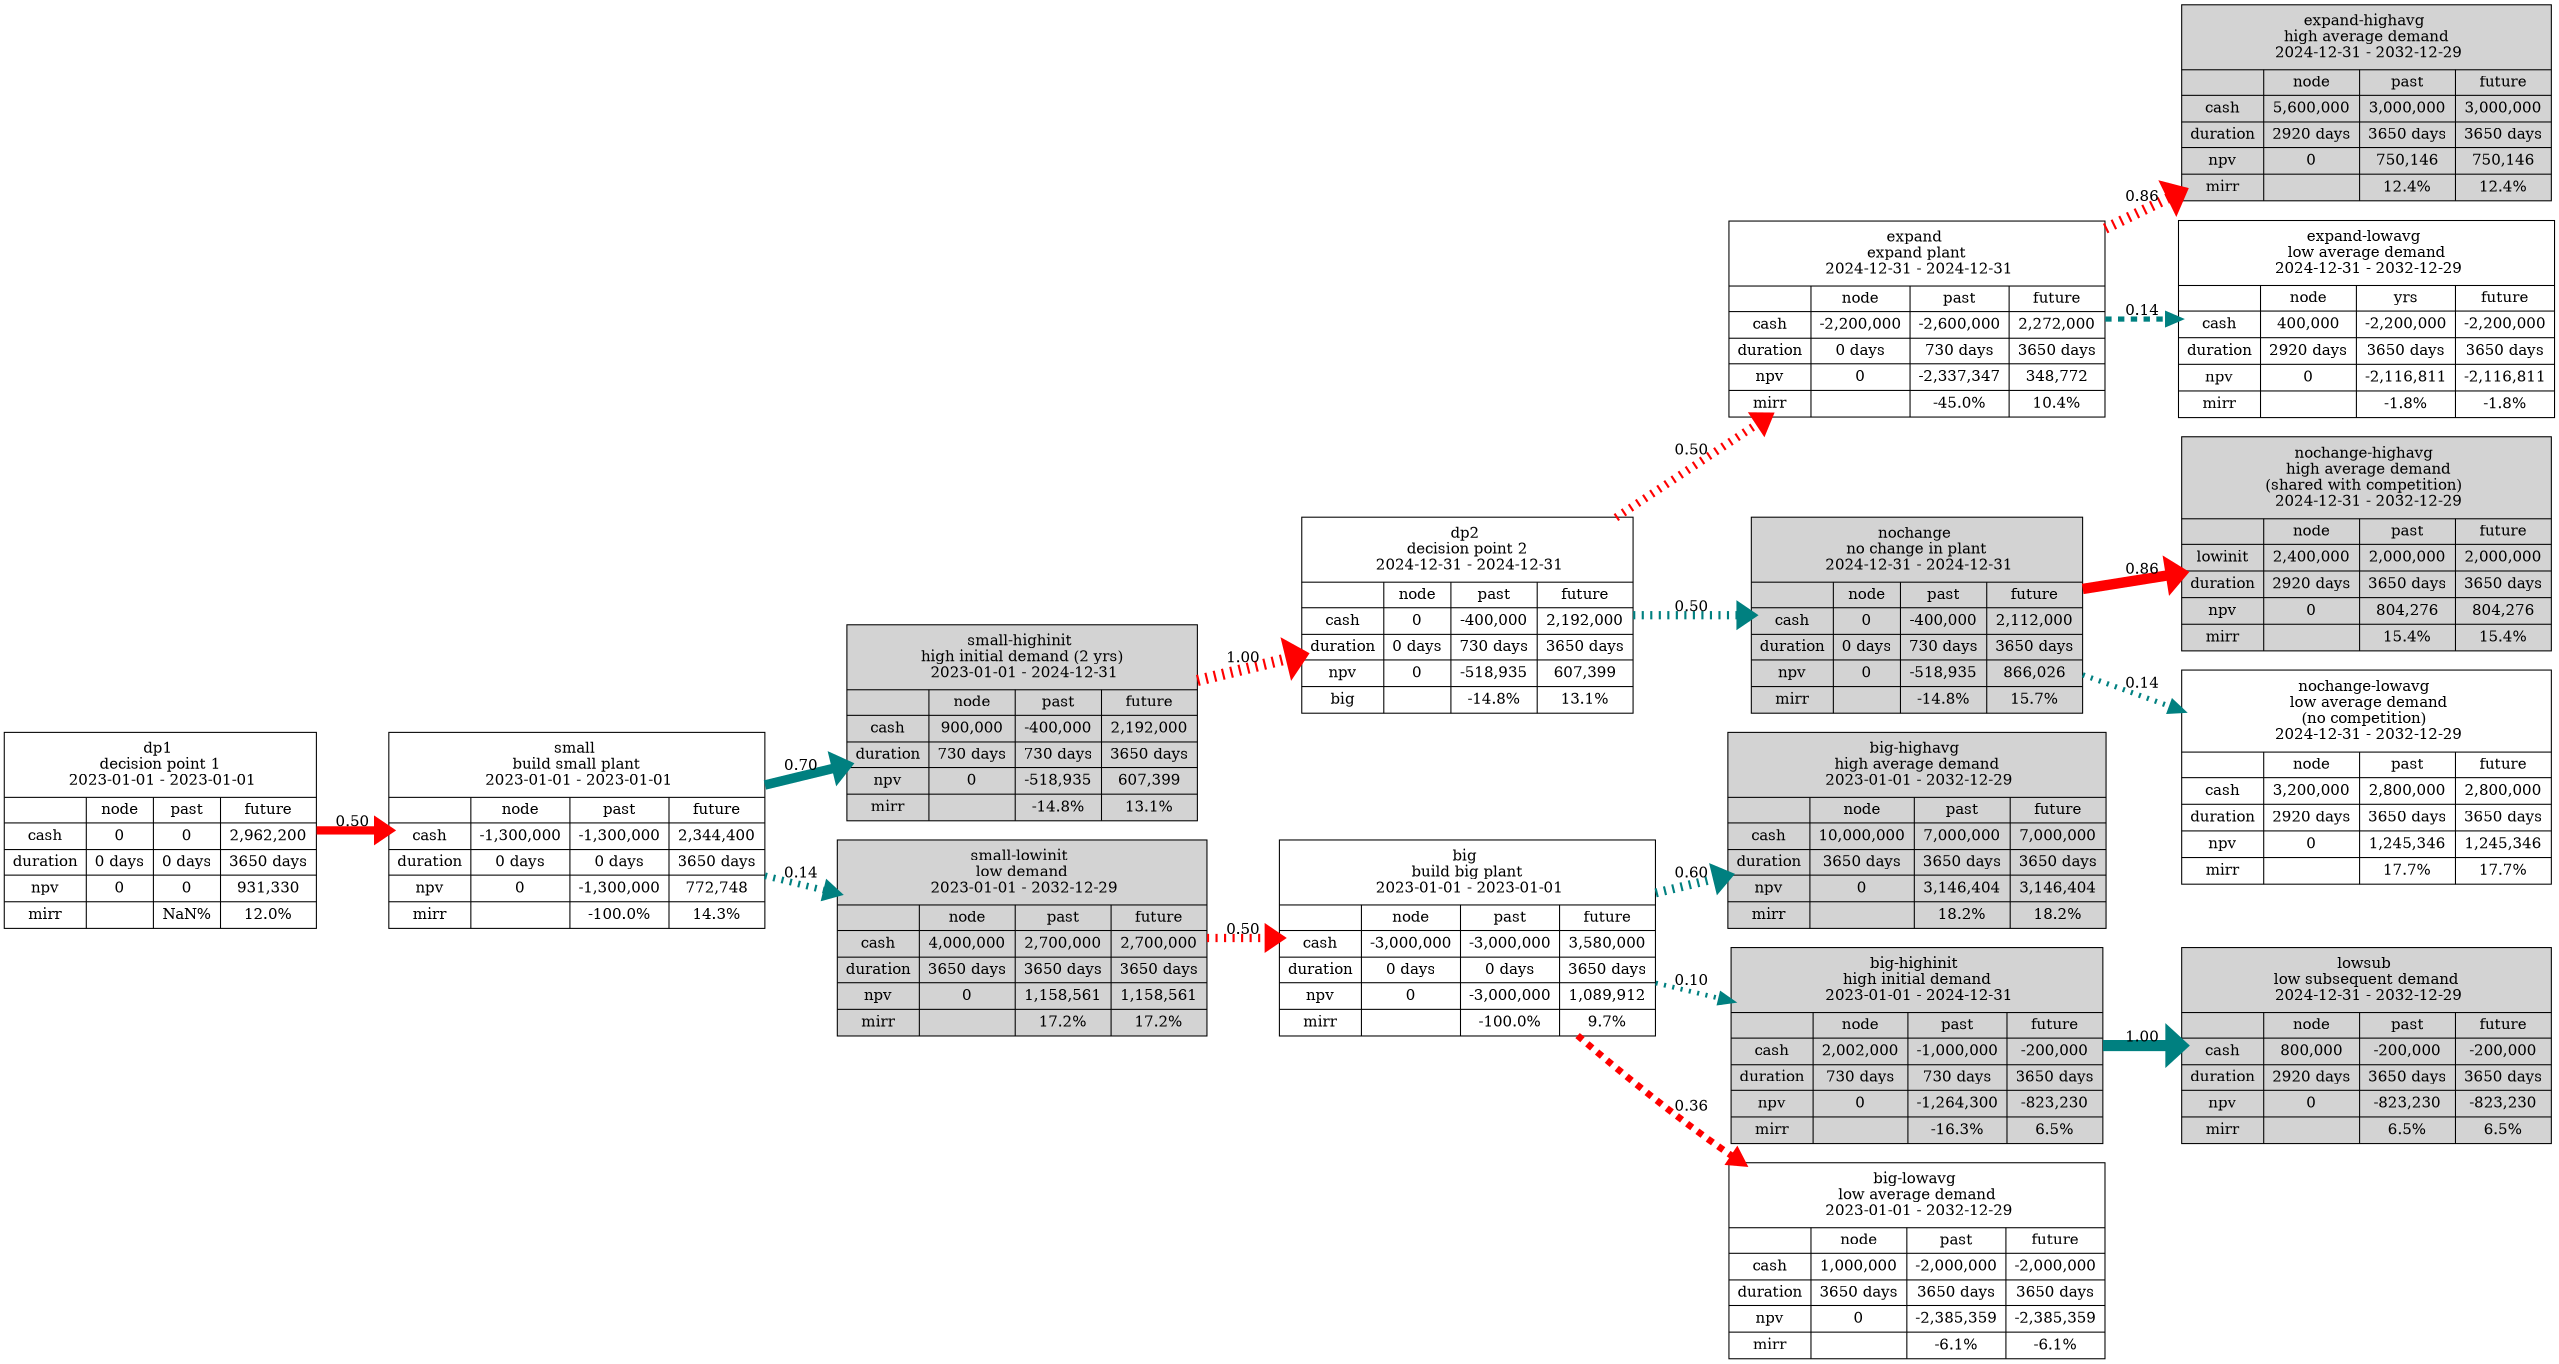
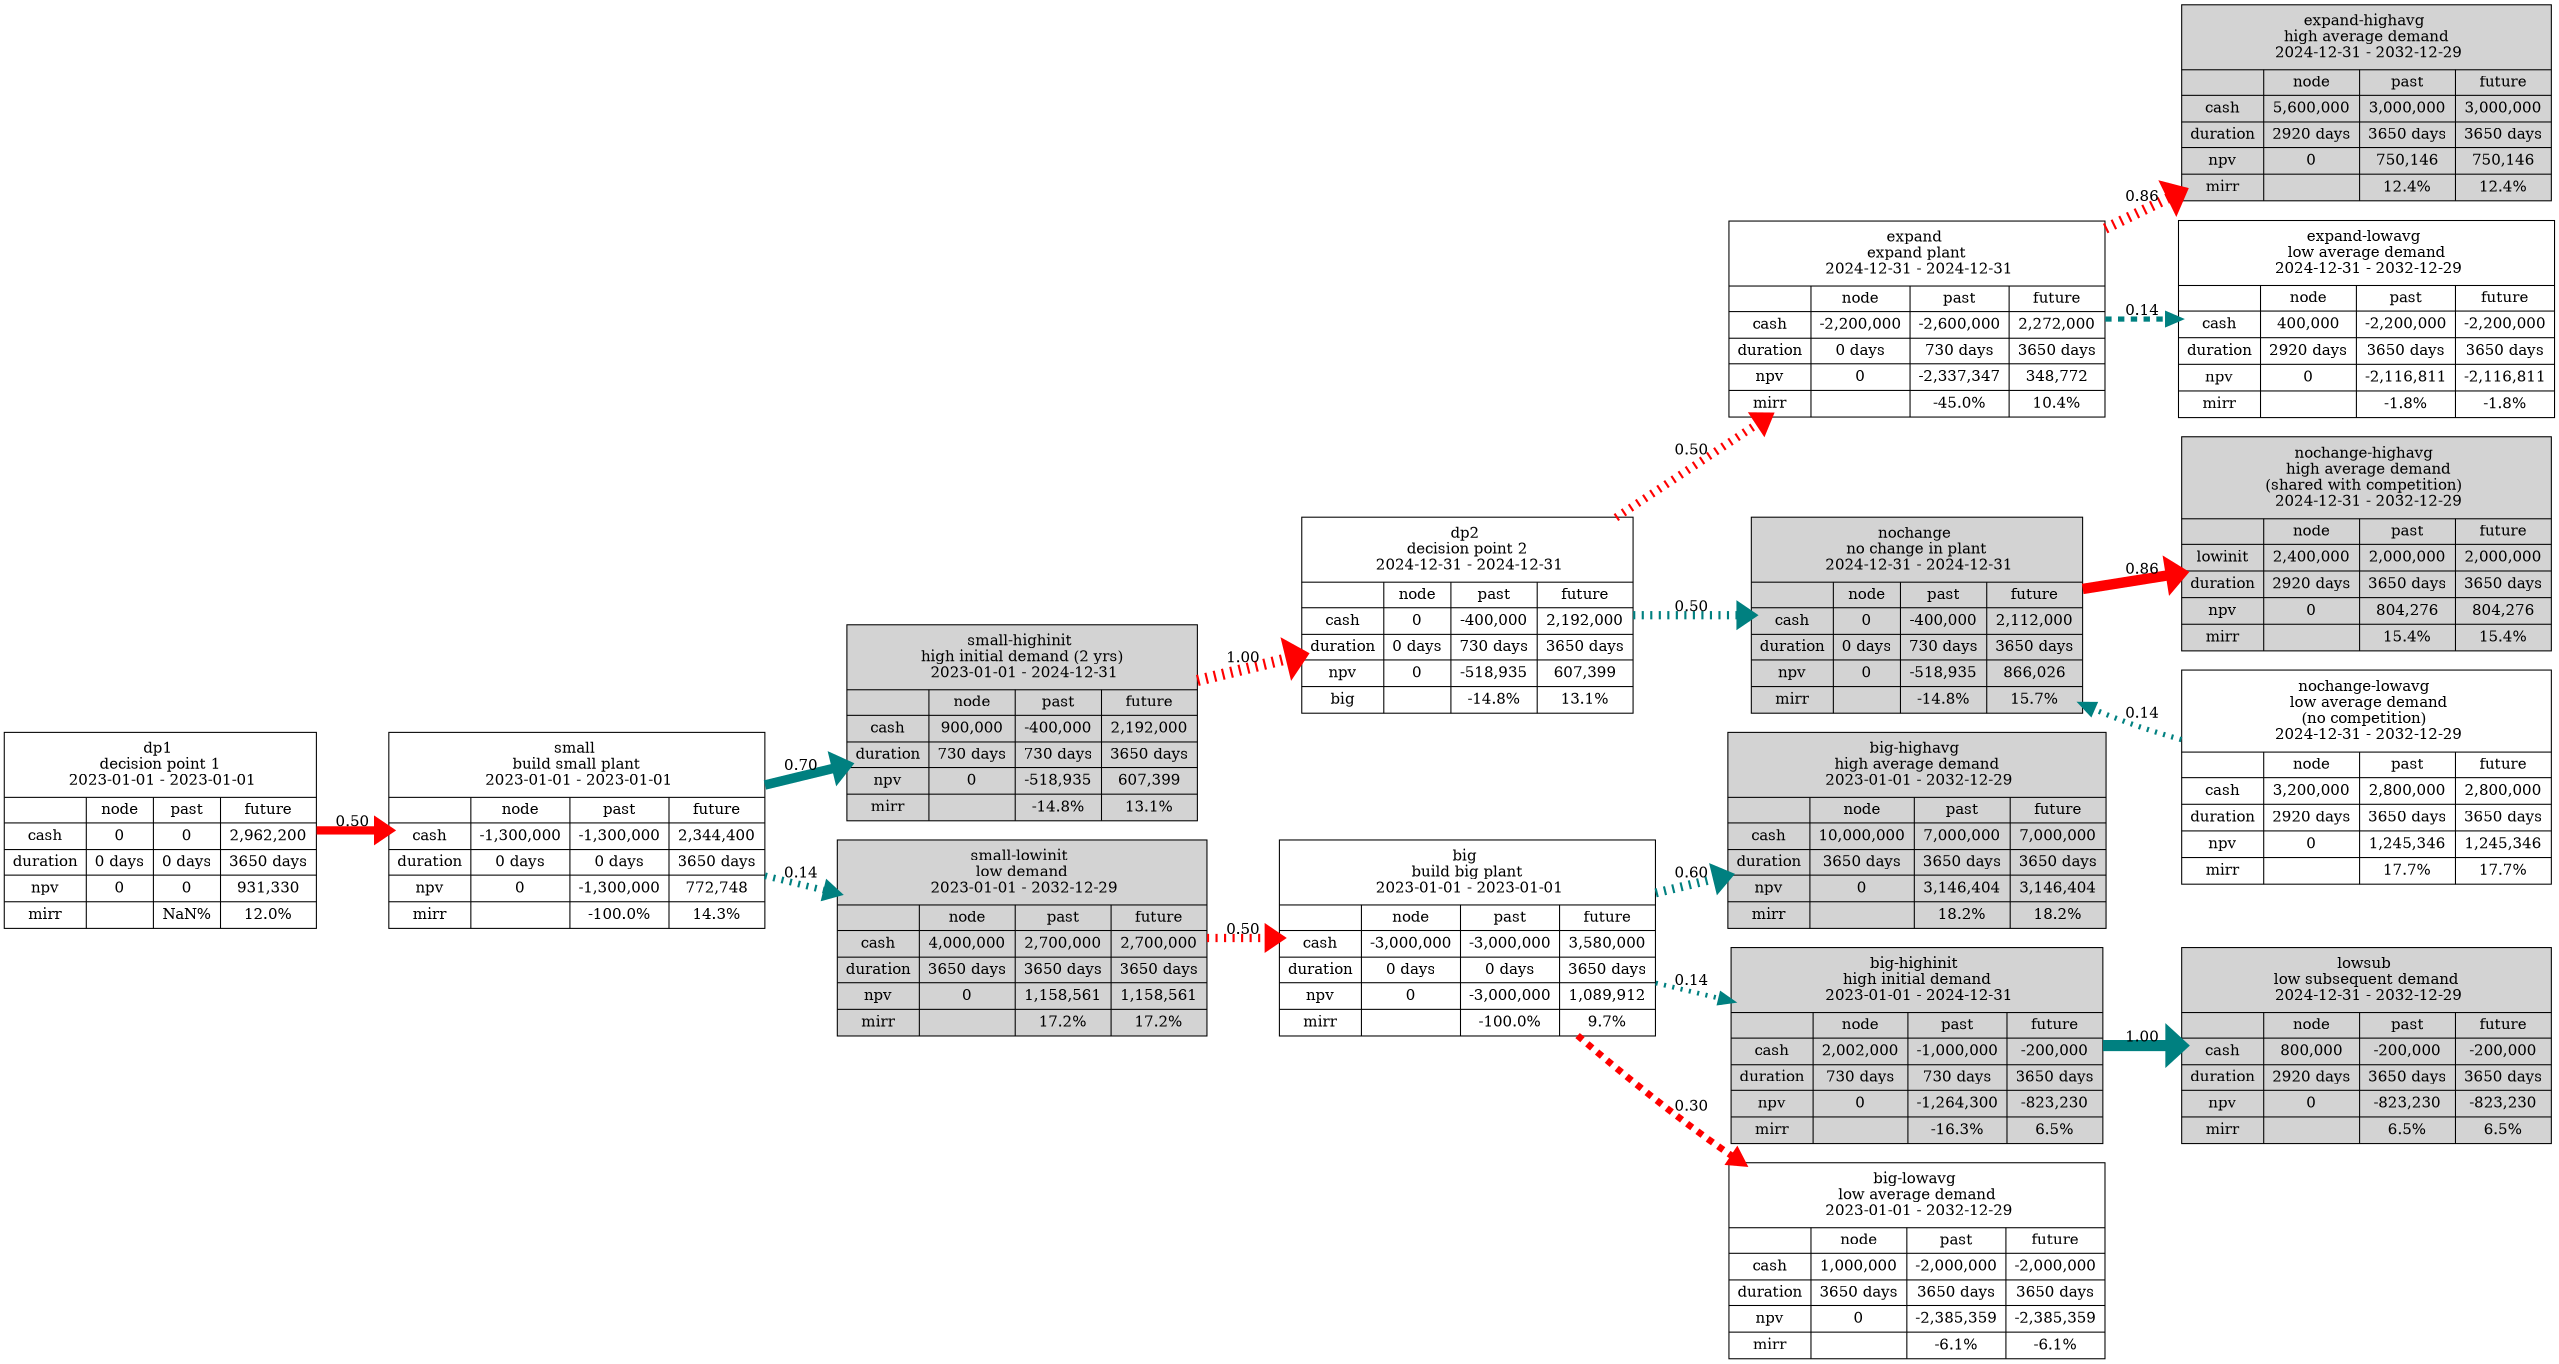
  digraph {
    rankdir=LR
    node [fillcolor=white shape=record style=filled]
    edge [color=teal penwidth=7.745966692414834 style=dotted]
    n1 [height=2.5472 label="dp1 \n decision point 1 \n 2023-01-01 - 2023-01-01 | { {|cash|duration|npv|mirr} | {node     | 0 | 0 days | 0 | } | {past     | 0 | 0 days | 0 | NaN%} | {future   | 2,962,200 | 3650 days | 931,330 | 12.0%}}" width=3.362]
    n2 [height=2.5472 label="small \n build small plant \n 2023-01-01 - 2023-01-01 | { {|cash|duration|npv|mirr} | {node     | -1,300,000 | 0 days | 0 | } | {past     | -1,300,000 | 0 days | -1,300,000 | -100.0%} | {future   | 2,344,400 | 3650 days | 772,748 | 14.3%}}" width=4.0158]
    n3 [height=2.5472 label="big \n build big plant \n 2023-01-01 - 2023-01-01 | { {|cash|duration|npv|mirr} | {node     | -3,000,000 | 0 days | 0 | } | {past     | -3,000,000 | 0 days | -3,000,000 | -100.0%} | {future   | 3,580,000 | 3650 days | 1,089,912 | 9.7%}}" width=4.0158]
    n4 [fillcolor=lightgrey height=2.5472 label="big-highavg \n high average demand \n 2023-01-01 - 2032-12-29 | { {|cash|duration|npv|mirr} | {node     | 10,000,000 | 3650 days | 0 | } | {past     | 7,000,000 | 3650 days | 3,146,404 | 18.2%} | {future   | 7,000,000 | 3650 days | 3,146,404 | 18.2%}}" width=3.9997]
    n5 [fillcolor=lightgrey height=2.5472 label="big-highinit \n high initial demand \n 2023-01-01 - 2024-12-31 | { {|cash|duration|npv|mirr} | {node     | 2,002,000 | 730 days | 0 | } | {past     | -1,000,000 | 730 days | -1,264,300 | -16.3%} | {future   | -200,000 | 3650 days | -823,230 | 6.5%}}" width=3.9511]
    n6 [height=2.5472 label="big-lowavg \n low average demand \n 2023-01-01 - 2032-12-29 | { {|cash|duration|npv|mirr} | {node     | 1,000,000 | 3650 days | 0 | } | {past     | -2,000,000 | 3650 days | -2,385,359 | -6.1%} | {future   | -2,000,000 | 3650 days | -2,385,359 | -6.1%}}" width=4.0158]
    n7 [fillcolor=lightgrey height=2.5472 label="small-highinit \n high initial demand (2 yrs) \n 2023-01-01 - 2024-12-31 | { {|cash|duration|npv|mirr} | {node     | 900,000 | 730 days | 0 | } | {past     | -400,000 | 730 days | -518,935 | -14.8%} | {future   | 2,192,000 | 3650 days | 607,399 | 13.1%}}" width=3.7241]
    n8 [fillcolor=lightgrey height=2.5472 label="small-lowinit \n low demand \n 2023-01-01 - 2032-12-29 | { {|cash|duration|npv|mirr} | {node     | 4,000,000 | 3650 days | 0 | } | {past     | 2,700,000 | 3650 days | 1,158,561 | 17.2%} | {future   | 2,700,000 | 3650 days | 1,158,561 | 17.2%}}" width=3.9185]
    n9 [fillcolor=lightgrey height=2.5472 label="lowsub \n low subsequent demand \n 2024-12-31 - 2032-12-29 | { {|cash|duration|npv|mirr} | {node     | 800,000 | 2920 days | 0 | } | {past     | -200,000 | 3650 days | -823,230 | 6.5%} | {future   | -200,000 | 3650 days | -823,230 | 6.5%}}" width=3.9185]
    n10 [height=2.5472 label="dp2 \n decision point 2 \n 2024-12-31 - 2024-12-31 | { {|cash|duration|npv|big} | {node     | 0 | 0 days | 0 | } | {past     | -400,000 | 730 days | -518,935 | -14.8%} | {future   | 2,192,000 | 3650 days | 607,399 | 13.1%}}" width=3.5297]
    n11 [height=2.5472 label="expand \n expand plant \n 2024-12-31 - 2024-12-31 | { {|cash|duration|npv|mirr} | {node     | -2,200,000 | 0 days | 0 | } | {past     | -2,600,000 | 730 days | -2,337,347 | -45.0%} | {future   | 2,272,000 | 3650 days | 348,772 | 10.4%}}" width=4.0158]
    n12 [fillcolor=lightgrey height=2.5472 label="nochange \n no change in plant \n 2024-12-31 - 2024-12-31 | { {|cash|duration|npv|mirr} | {node     | 0 | 0 days | 0 | } | {past     | -400,000 | 730 days | -518,935 | -14.8%} | {future   | 2,112,000 | 3650 days | 866,026 | 15.7%}}" width=3.5297]
    n13 [fillcolor=lightgrey height=2.5472 label="expand-highavg \n high average demand \n 2024-12-31 - 2032-12-29 | { {|cash|duration|npv|mirr} | {node     | 5,600,000 | 2920 days | 0 | } | {past     | 3,000,000 | 3650 days | 750,146 | 12.4%} | {future   | 3,000,000 | 3650 days | 750,146 | 12.4%}}" width=3.9185]
-   n14 [height=2.5472 label="expand-lowavg \n low average demand \n 2024-12-31 - 2032-12-29 | { {|cash|duration|npv|mirr} | {node     | 400,000 | 2920 days | 0 | } | {yrs     | -2,200,000 | 3650 days | -2,116,811 | -1.8%} | {future   | -2,200,000 | 3650 days | -2,116,811 | -1.8%}}" width=4.0158]
+   n14 [height=2.5472 label="expand-lowavg \n low average demand \n 2024-12-31 - 2032-12-29 | { {|cash|duration|npv|mirr} | {node     | 400,000 | 2920 days | 0 | } | {past     | -2,200,000 | 3650 days | -2,116,811 | -1.8%} | {future   | -2,200,000 | 3650 days | -2,116,811 | -1.8%}}" width=4.0158]
    n15 [fillcolor=lightgrey height=2.7806 label="nochange-highavg \n high average demand\n(shared with competition) \n 2024-12-31 - 2032-12-29 | { {|lowinit|duration|npv|mirr} | {node     | 2,400,000 | 2920 days | 0 | } | {past     | 2,000,000 | 3650 days | 804,276 | 15.4%} | {future   | 2,000,000 | 3650 days | 804,276 | 15.4%}}" width=3.9185]
    n16 [height=2.7806 label="nochange-lowavg \n low average demand\n(no competition) \n 2024-12-31 - 2032-12-29 | { {|cash|duration|npv|mirr} | {node     | 3,200,000 | 2920 days | 0 | } | {past     | 2,800,000 | 3650 days | 1,245,346 | 17.7%} | {future   | 2,800,000 | 3650 days | 1,245,346 | 17.7%}}" width=3.9185]
    n1 -> n2 [color=red label=0.50 style=solid]
    n2 -> n7 [label=0.70 penwidth=8.94427190999916 style=solid]
    n2 -> n8 [label=0.14 penwidth=6.324555320336759]
    n3 -> n4 [label=0.60 penwidth=8.366600265340756]
-   n3 -> n5 [label=0.10 penwidth=4.47213595499958]
-   n3 -> n6 [color=red label=0.36 penwidth=6.324555320336759 style=dashed]
+   n3 -> n5 [label=0.14 penwidth=4.47213595499958]
+   n3 -> n6 [color=red label=0.30 penwidth=6.324555320336759 style=dashed]
    n5 -> n9 [label=1.00 penwidth=10.488088481701517 style=solid]
    n7 -> n10 [color=red label=1.00 penwidth=10.488088481701517]
    n8 -> n3 [color=red label=0.50]
    n10 -> n11 [color=red label=0.50]
    n10 -> n12 [label=0.50]
    n11 -> n13 [color=red label=0.86 penwidth=9.797958971132712]
    n11 -> n14 [label=0.14 penwidth=4.898979485566357 style=dashed]
    n12 -> n15 [color=red label=0.86 penwidth=9.797958971132712 style=solid]
-   n12 -> n16 [label=0.14 penwidth=4.898979485566357]
+   n16 -> n12 [label=0.14 penwidth=4.898979485566357]
  }
